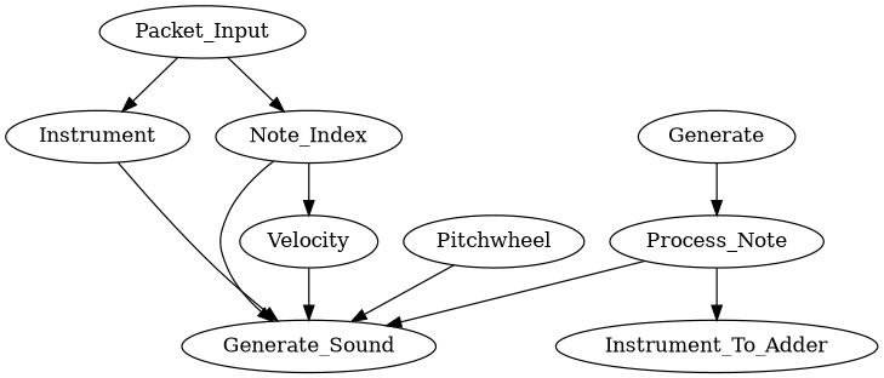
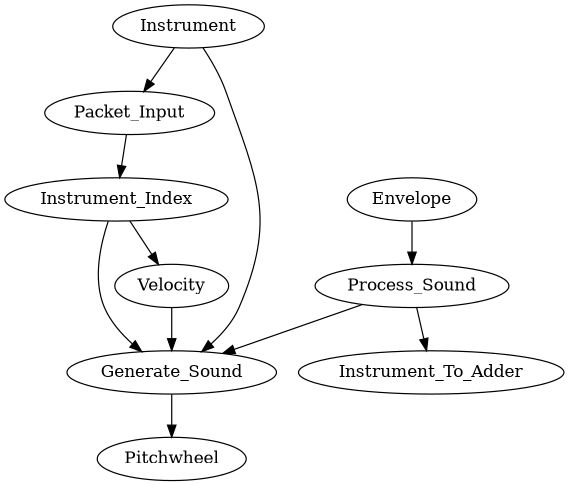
  digraph {
    Packet_Input
    Instrument
-   Note_Index
+   Note_Index [label=Instrument_Index]
    Generate_Sound
    Velocity
-   Envelope [label=Generate]
-   Process_Sound [label=Process_Note]
+   Envelope
+   Process_Sound
    Pitchwheel
    n9 [label=Instrument_To_Adder]
-   Packet_Input -> Instrument
+   Instrument -> Packet_Input
    Packet_Input -> Note_Index
    Instrument -> Generate_Sound
    Note_Index -> Generate_Sound
    Note_Index -> Velocity
    Velocity -> Generate_Sound
    Envelope -> Process_Sound
    Process_Sound -> Generate_Sound
    Process_Sound -> n9
-   Pitchwheel -> Generate_Sound
+   Generate_Sound -> Pitchwheel
  }
